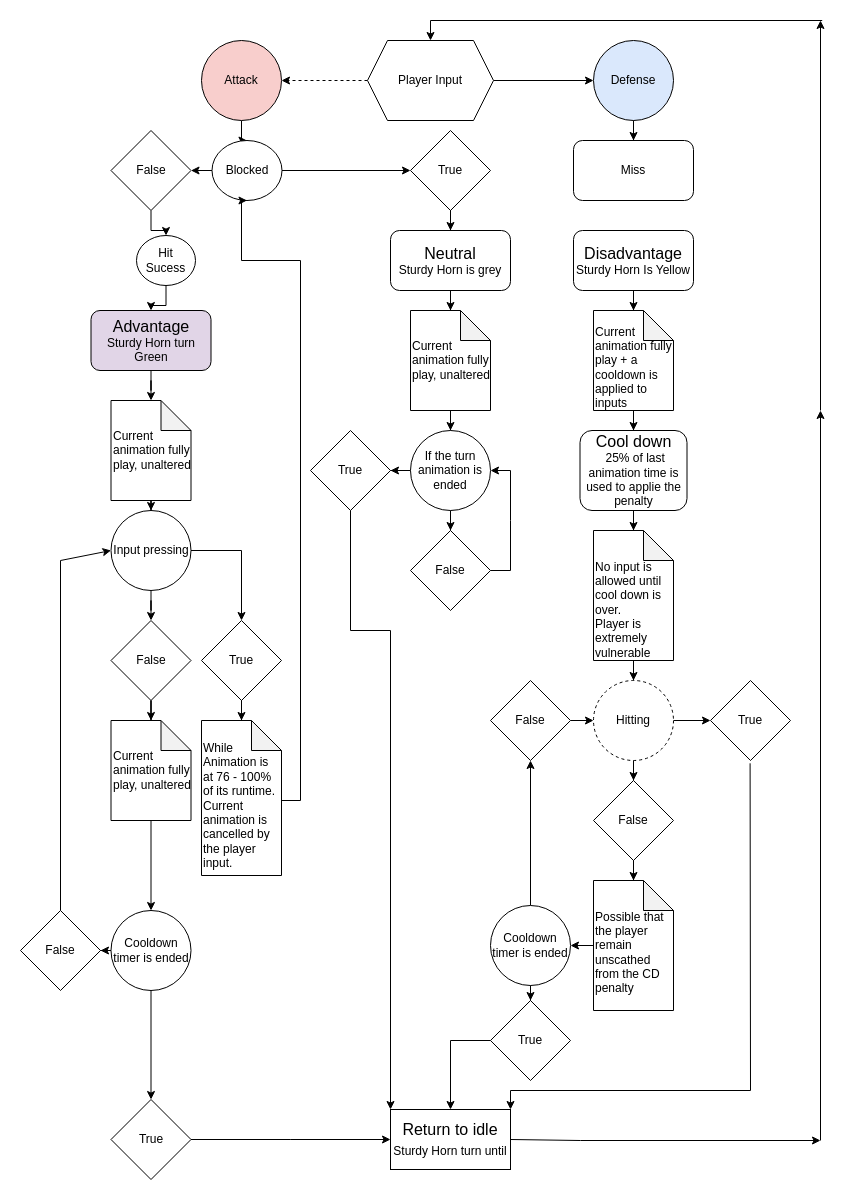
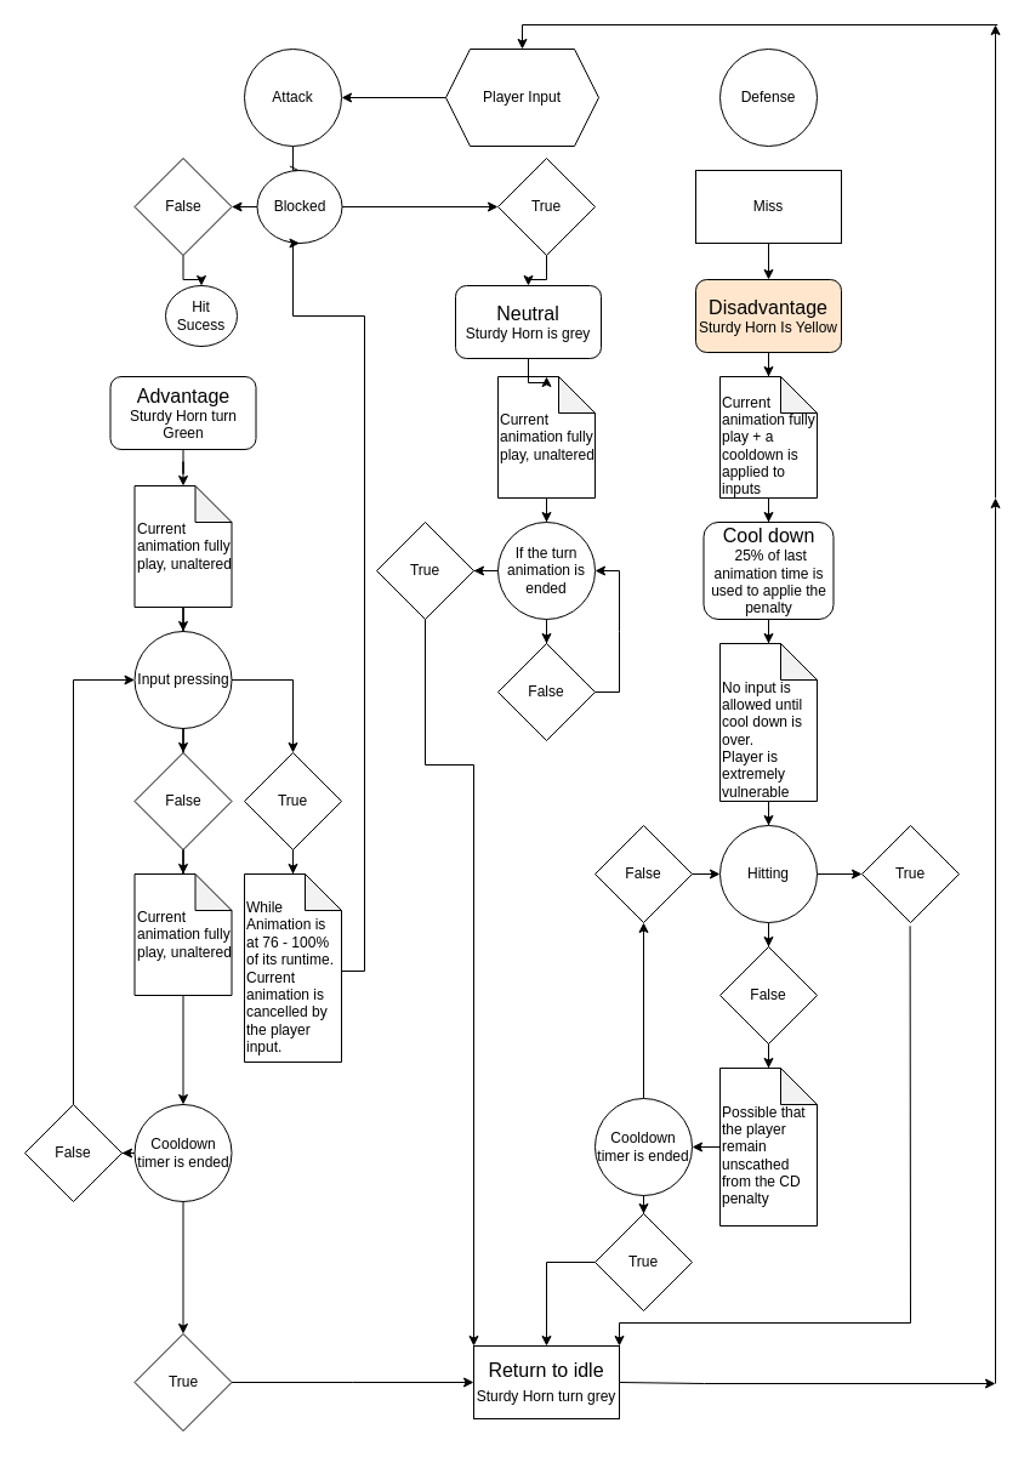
  <mxCell id="0" />
  <mxCell id="1" parent="0" />
- <mxCell id="2" value="" style="edgeStyle=orthogonalEdgeStyle;rounded=0;orthogonalLoop=1;jettySize=auto;html=1;dashed=1;" parent="1" source="4" target="6" edge="1"><mxGeometry relative="1" as="geometry" /></mxCell>
- <mxCell id="3" value="" style="edgeStyle=orthogonalEdgeStyle;rounded=0;orthogonalLoop=1;jettySize=auto;html=1;" parent="1" source="4" target="8" edge="1"><mxGeometry relative="1" as="geometry" /></mxCell>
+ <mxCell id="2" value="" style="edgeStyle=orthogonalEdgeStyle;rounded=0;orthogonalLoop=1;jettySize=auto;html=1;" parent="1" source="4" target="6" edge="1"><mxGeometry relative="1" as="geometry" /></mxCell>
  <mxCell id="4" value="Player Input" style="shape=hexagon;perimeter=hexagonPerimeter2;whiteSpace=wrap;html=1;fixedSize=1;" parent="1" vertex="1"><mxGeometry x="367" y="40" width="126" height="80" as="geometry" /></mxCell>
- <mxCell id="5" value="" style="edgeStyle=orthogonalEdgeStyle;rounded=0;orthogonalLoop=1;jettySize=auto;html=1;" parent="1" source="6" target="29" edge="1"><mxGeometry relative="1" as="geometry" /></mxCell>
- <mxCell id="6" value="Attack" style="ellipse;whiteSpace=wrap;html=1;fillColor=#f8cecc;" parent="1" vertex="1"><mxGeometry x="201" y="40" width="80" height="80" as="geometry" /></mxCell>
- <mxCell id="7" value="" style="edgeStyle=orthogonalEdgeStyle;rounded=0;orthogonalLoop=1;jettySize=auto;html=1;" parent="1" source="8" target="10" edge="1"><mxGeometry relative="1" as="geometry" /></mxCell>
- <mxCell id="8" value="Defense" style="ellipse;whiteSpace=wrap;html=1;fillColor=#dae8fc;" parent="1" vertex="1"><mxGeometry x="593" y="40" width="80" height="80" as="geometry" /></mxCell>
- <mxCell id="10" value="Miss" style="whiteSpace=wrap;html=1;rounded=1;" parent="1" vertex="1"><mxGeometry x="573" y="140" width="120" height="60" as="geometry" /></mxCell>
- <mxCell id="11" value="&lt;font style=&quot;font-size: 16px;&quot;&gt;Disadvantage&lt;/font&gt;&lt;div&gt;Sturdy Horn Is Yellow&lt;/div&gt;" style="rounded=1;whiteSpace=wrap;html=1;" parent="1" vertex="1"><mxGeometry x="573" y="230" width="120" height="60" as="geometry" /></mxCell>
+ <mxCell id="5" value="" style="edgeStyle=orthogonalEdgeStyle;rounded=0;orthogonalLoop=1;jettySize=auto;html=1;endArrow=open;" parent="1" source="6" target="29" edge="1"><mxGeometry relative="1" as="geometry" /></mxCell>
+ <mxCell id="6" value="Attack" style="ellipse;whiteSpace=wrap;html=1;" parent="1" vertex="1"><mxGeometry x="201" y="40" width="80" height="80" as="geometry" /></mxCell>
+ <mxCell id="8" value="Defense" style="ellipse;whiteSpace=wrap;html=1;" parent="1" vertex="1"><mxGeometry x="593" y="40" width="80" height="80" as="geometry" /></mxCell>
+ <mxCell id="9" style="edgeStyle=orthogonalEdgeStyle;rounded=0;orthogonalLoop=1;jettySize=auto;html=1;entryX=0.5;entryY=0;entryDx=0;entryDy=0;" parent="1" source="10" target="11" edge="1"><mxGeometry relative="1" as="geometry" /></mxCell>
+ <mxCell id="10" value="Miss" style="whiteSpace=wrap;html=1;" parent="1" vertex="1"><mxGeometry x="573" y="140" width="120" height="60" as="geometry" /></mxCell>
+ <mxCell id="11" value="&lt;font style=&quot;font-size: 16px;&quot;&gt;Disadvantage&lt;/font&gt;&lt;div&gt;Sturdy Horn Is Yellow&lt;/div&gt;" style="rounded=1;whiteSpace=wrap;html=1;fillColor=#ffe6cc;" parent="1" vertex="1"><mxGeometry x="573" y="230" width="120" height="60" as="geometry" /></mxCell>
  <mxCell id="12" style="edgeStyle=orthogonalEdgeStyle;rounded=0;orthogonalLoop=1;jettySize=auto;html=1;entryX=0.5;entryY=0;entryDx=0;entryDy=0;" parent="1" source="13" target="15" edge="1"><mxGeometry relative="1" as="geometry" /></mxCell>
  <mxCell id="13" value="&lt;div&gt;&lt;br&gt;&lt;/div&gt;Current&amp;nbsp;&lt;div&gt;animation fully play + a cooldown is applied to inputs&lt;/div&gt;" style="shape=note;whiteSpace=wrap;html=1;backgroundOutline=1;darkOpacity=0.05;align=left;" parent="1" vertex="1"><mxGeometry x="593" y="310" width="80" height="100" as="geometry" /></mxCell>
  <mxCell id="14" style="edgeStyle=orthogonalEdgeStyle;rounded=0;orthogonalLoop=1;jettySize=auto;html=1;entryX=0.5;entryY=0;entryDx=0;entryDy=0;entryPerimeter=0;" parent="1" source="11" target="13" edge="1"><mxGeometry relative="1" as="geometry" /></mxCell>
  <mxCell id="15" value="&lt;span style=&quot;font-size: 16px;&quot;&gt;Cool down&lt;/span&gt;&lt;div&gt;&lt;span style=&quot;background-color: initial;&quot;&gt;&lt;font style=&quot;font-size: 12px;&quot;&gt;&amp;nbsp;25% of last animation time is used to applie the penalty&lt;/font&gt;&lt;/span&gt;&lt;/div&gt;" style="rounded=1;whiteSpace=wrap;html=1;" parent="1" vertex="1"><mxGeometry x="579.5" y="430" width="107" height="80" as="geometry" /></mxCell>
  <mxCell id="16" style="edgeStyle=orthogonalEdgeStyle;rounded=0;orthogonalLoop=1;jettySize=auto;html=1;entryX=0.5;entryY=0;entryDx=0;entryDy=0;" parent="1" source="17" target="21" edge="1"><mxGeometry relative="1" as="geometry" /></mxCell>
  <mxCell id="17" value="&lt;div&gt;&lt;br&gt;&lt;/div&gt;&lt;div&gt;&lt;br&gt;&lt;/div&gt;No input is allowed until cool down is over.&lt;div&gt;Player is extremely vulnerable&lt;/div&gt;" style="shape=note;whiteSpace=wrap;html=1;backgroundOutline=1;darkOpacity=0.05;align=left;" parent="1" vertex="1"><mxGeometry x="593" y="530" width="80" height="130" as="geometry" /></mxCell>
  <mxCell id="18" style="edgeStyle=orthogonalEdgeStyle;rounded=0;orthogonalLoop=1;jettySize=auto;html=1;entryX=0.5;entryY=0;entryDx=0;entryDy=0;entryPerimeter=0;" parent="1" source="15" target="17" edge="1"><mxGeometry relative="1" as="geometry" /></mxCell>
  <mxCell id="19" value="" style="edgeStyle=orthogonalEdgeStyle;rounded=0;orthogonalLoop=1;jettySize=auto;html=1;" parent="1" source="21" target="22" edge="1"><mxGeometry relative="1" as="geometry" /></mxCell>
  <mxCell id="20" value="" style="edgeStyle=orthogonalEdgeStyle;rounded=0;orthogonalLoop=1;jettySize=auto;html=1;" parent="1" source="21" target="23" edge="1"><mxGeometry relative="1" as="geometry" /></mxCell>
- <mxCell id="21" value="Hitting" style="ellipse;whiteSpace=wrap;html=1;aspect=fixed;dashed=1;" parent="1" vertex="1"><mxGeometry x="593" y="680" width="80" height="80" as="geometry" /></mxCell>
+ <mxCell id="21" value="Hitting" style="ellipse;whiteSpace=wrap;html=1;aspect=fixed;" parent="1" vertex="1"><mxGeometry x="593" y="680" width="80" height="80" as="geometry" /></mxCell>
  <mxCell id="22" value="True" style="rhombus;whiteSpace=wrap;html=1;" parent="1" vertex="1"><mxGeometry x="710" y="680" width="80" height="80" as="geometry" /></mxCell>
  <mxCell id="23" value="False" style="rhombus;whiteSpace=wrap;html=1;" parent="1" vertex="1"><mxGeometry x="593" y="780" width="80" height="80" as="geometry" /></mxCell>
  <mxCell id="24" value="" style="edgeStyle=orthogonalEdgeStyle;rounded=0;orthogonalLoop=1;jettySize=auto;html=1;" edge="1" parent="1" source="25" target="74"><mxGeometry relative="1" as="geometry" /></mxCell>
  <mxCell id="25" value="&lt;div&gt;&lt;br&gt;&lt;/div&gt;Possible that the player remain unscathed from the CD penalty" style="shape=note;whiteSpace=wrap;html=1;backgroundOutline=1;darkOpacity=0.05;align=left;" parent="1" vertex="1"><mxGeometry x="593" y="880" width="80" height="130" as="geometry" /></mxCell>
  <mxCell id="26" style="edgeStyle=orthogonalEdgeStyle;rounded=0;orthogonalLoop=1;jettySize=auto;html=1;entryX=0.5;entryY=0;entryDx=0;entryDy=0;entryPerimeter=0;" parent="1" source="23" target="25" edge="1"><mxGeometry relative="1" as="geometry" /></mxCell>
  <mxCell id="27" value="" style="edgeStyle=orthogonalEdgeStyle;rounded=0;orthogonalLoop=1;jettySize=auto;html=1;" parent="1" source="29" target="31" edge="1"><mxGeometry relative="1" as="geometry" /></mxCell>
  <mxCell id="28" value="" style="edgeStyle=orthogonalEdgeStyle;rounded=0;orthogonalLoop=1;jettySize=auto;html=1;" parent="1" source="29" target="32" edge="1"><mxGeometry relative="1" as="geometry" /></mxCell>
  <mxCell id="29" value="Blocked" style="ellipse;whiteSpace=wrap;html=1;" parent="1" vertex="1"><mxGeometry x="211.5" y="140" width="70" height="60" as="geometry" /></mxCell>
  <mxCell id="30" value="" style="edgeStyle=orthogonalEdgeStyle;rounded=0;orthogonalLoop=1;jettySize=auto;html=1;" parent="1" source="31" target="38" edge="1"><mxGeometry relative="1" as="geometry" /></mxCell>
  <mxCell id="31" value="False" style="rhombus;whiteSpace=wrap;html=1;" parent="1" vertex="1"><mxGeometry x="110.5" y="130" width="80" height="80" as="geometry" /></mxCell>
  <mxCell id="32" value="True" style="rhombus;whiteSpace=wrap;html=1;" parent="1" vertex="1"><mxGeometry x="410" y="130" width="80" height="80" as="geometry" /></mxCell>
- <mxCell id="33" value="&lt;font style=&quot;font-size: 16px;&quot;&gt;Neutral&lt;/font&gt;&lt;div&gt;Sturdy Horn is grey&lt;/div&gt;" style="rounded=1;whiteSpace=wrap;html=1;" parent="1" vertex="1"><mxGeometry x="390" y="230" width="120" height="60" as="geometry" /></mxCell>
+ <mxCell id="33" value="&lt;font style=&quot;font-size: 16px;&quot;&gt;Neutral&lt;/font&gt;&lt;div&gt;Sturdy Horn is grey&lt;/div&gt;" style="rounded=1;whiteSpace=wrap;html=1;" parent="1" vertex="1"><mxGeometry x="375" y="235" width="120" height="60" as="geometry" /></mxCell>
  <mxCell id="34" style="edgeStyle=orthogonalEdgeStyle;rounded=0;orthogonalLoop=1;jettySize=auto;html=1;entryX=0.5;entryY=0;entryDx=0;entryDy=0;" edge="1" parent="1" source="35" target="68"><mxGeometry relative="1" as="geometry" /></mxCell>
  <mxCell id="35" value="Current animation fully play, unaltered" style="shape=note;whiteSpace=wrap;html=1;backgroundOutline=1;darkOpacity=0.05;align=left;" parent="1" vertex="1"><mxGeometry x="410" y="310" width="80" height="100" as="geometry" /></mxCell>
  <mxCell id="36" style="edgeStyle=orthogonalEdgeStyle;rounded=0;orthogonalLoop=1;jettySize=auto;html=1;entryX=0.5;entryY=0;entryDx=0;entryDy=0;entryPerimeter=0;" parent="1" source="33" target="35" edge="1"><mxGeometry relative="1" as="geometry" /></mxCell>
- <mxCell id="37" style="edgeStyle=orthogonalEdgeStyle;rounded=0;orthogonalLoop=1;jettySize=auto;html=1;entryX=0.5;entryY=0;entryDx=0;entryDy=0;" parent="1" source="38" target="39" edge="1"><mxGeometry relative="1" as="geometry" /></mxCell>
  <mxCell id="38" value="Hit Sucess" style="ellipse;whiteSpace=wrap;html=1;" parent="1" vertex="1"><mxGeometry x="136" y="235" width="59" height="50" as="geometry" /></mxCell>
- <mxCell id="39" value="&lt;font style=&quot;font-size: 16px;&quot;&gt;Advantage&lt;/font&gt;&lt;div&gt;Sturdy Horn turn Green&lt;/div&gt;" style="rounded=1;whiteSpace=wrap;html=1;fillColor=#e1d5e7;" parent="1" vertex="1"><mxGeometry x="90.5" y="310" width="120" height="60" as="geometry" /></mxCell>
+ <mxCell id="39" value="&lt;font style=&quot;font-size: 16px;&quot;&gt;Advantage&lt;/font&gt;&lt;div&gt;Sturdy Horn turn Green&lt;/div&gt;" style="rounded=1;whiteSpace=wrap;html=1;" parent="1" vertex="1"><mxGeometry x="90.5" y="310" width="120" height="60" as="geometry" /></mxCell>
  <mxCell id="40" value="" style="edgeStyle=orthogonalEdgeStyle;rounded=0;orthogonalLoop=1;jettySize=auto;html=1;" parent="1" source="41" target="45" edge="1"><mxGeometry relative="1" as="geometry" /></mxCell>
  <mxCell id="41" value="Current animation fully play, unaltered" style="shape=note;whiteSpace=wrap;html=1;backgroundOutline=1;darkOpacity=0.05;align=left;" parent="1" vertex="1"><mxGeometry x="110.5" y="400" width="80" height="100" as="geometry" /></mxCell>
  <mxCell id="42" style="edgeStyle=orthogonalEdgeStyle;rounded=0;orthogonalLoop=1;jettySize=auto;html=1;entryX=0.5;entryY=0;entryDx=0;entryDy=0;entryPerimeter=0;" parent="1" source="39" target="41" edge="1"><mxGeometry relative="1" as="geometry" /></mxCell>
  <mxCell id="43" value="" style="edgeStyle=orthogonalEdgeStyle;rounded=0;orthogonalLoop=1;jettySize=auto;html=1;" parent="1" source="45" target="46" edge="1"><mxGeometry relative="1" as="geometry" /></mxCell>
  <mxCell id="44" value="" style="edgeStyle=orthogonalEdgeStyle;rounded=0;orthogonalLoop=1;jettySize=auto;html=1;" parent="1" source="45" target="50" edge="1"><mxGeometry relative="1" as="geometry" /></mxCell>
- <mxCell id="45" value="Input pressing" style="ellipse;whiteSpace=wrap;html=1;" parent="1" vertex="1"><mxGeometry x="110.5" y="510" width="80" height="80" as="geometry" /></mxCell>
+ <mxCell id="45" value="Input pressing" style="ellipse;whiteSpace=wrap;html=1;" parent="1" vertex="1"><mxGeometry x="110.5" y="520" width="80" height="80" as="geometry" /></mxCell>
  <mxCell id="46" value="True" style="rhombus;whiteSpace=wrap;html=1;" parent="1" vertex="1"><mxGeometry x="201" y="620" width="80" height="80" as="geometry" /></mxCell>
  <mxCell id="47" style="edgeStyle=orthogonalEdgeStyle;rounded=0;orthogonalLoop=1;jettySize=auto;html=1;entryX=0.5;entryY=1;entryDx=0;entryDy=0;" parent="1" source="48" target="29" edge="1"><mxGeometry relative="1" as="geometry"><mxPoint x="300" y="470" as="targetPoint" /><Array as="points"><mxPoint x="300" y="800" /><mxPoint x="300" y="260" /><mxPoint x="241" y="260" /></Array></mxGeometry></mxCell>
  <mxCell id="48" value="&lt;div&gt;&lt;br&gt;&lt;/div&gt;While Animation is at 76 - 100% of its runtime. Current animation is cancelled by the player input." style="shape=note;whiteSpace=wrap;html=1;backgroundOutline=1;darkOpacity=0.05;align=left;" parent="1" vertex="1"><mxGeometry x="201" y="720" width="80" height="155" as="geometry" /></mxCell>
  <mxCell id="49" style="edgeStyle=orthogonalEdgeStyle;rounded=0;orthogonalLoop=1;jettySize=auto;html=1;entryX=0.5;entryY=0;entryDx=0;entryDy=0;entryPerimeter=0;" parent="1" source="46" target="48" edge="1"><mxGeometry relative="1" as="geometry" /></mxCell>
  <mxCell id="50" value="False" style="rhombus;whiteSpace=wrap;html=1;" parent="1" vertex="1"><mxGeometry x="110.5" y="620" width="80" height="80" as="geometry" /></mxCell>
  <mxCell id="51" style="edgeStyle=orthogonalEdgeStyle;rounded=0;orthogonalLoop=1;jettySize=auto;html=1;entryX=0.5;entryY=0;entryDx=0;entryDy=0;entryPerimeter=0;" parent="1" source="50" target="53" edge="1"><mxGeometry relative="1" as="geometry"><mxPoint x="81" y="910" as="targetPoint" /></mxGeometry></mxCell>
  <mxCell id="52" value="" style="edgeStyle=orthogonalEdgeStyle;rounded=0;orthogonalLoop=1;jettySize=auto;html=1;" edge="1" parent="1" source="53" target="61"><mxGeometry relative="1" as="geometry" /></mxCell>
  <mxCell id="53" value="Current animation fully play, unaltered" style="shape=note;whiteSpace=wrap;html=1;backgroundOutline=1;darkOpacity=0.05;align=left;" parent="1" vertex="1"><mxGeometry x="110.5" y="720" width="80" height="100" as="geometry" /></mxCell>
  <mxCell id="54" style="edgeStyle=orthogonalEdgeStyle;rounded=0;orthogonalLoop=1;jettySize=auto;html=1;entryX=0.5;entryY=0;entryDx=0;entryDy=0;" parent="1" source="32" target="33" edge="1"><mxGeometry relative="1" as="geometry" /></mxCell>
  <mxCell id="55" value="" style="endArrow=classic;html=1;rounded=0;exitX=1;exitY=0.5;exitDx=0;exitDy=0;" parent="1" edge="1"><mxGeometry width="50" height="50" relative="1" as="geometry"><mxPoint x="510" y="1139" as="sourcePoint" /><mxPoint x="820" y="1140" as="targetPoint" /><Array as="points"><mxPoint x="580" y="1140" /></Array></mxGeometry></mxCell>
  <mxCell id="56" value="" style="endArrow=classic;html=1;rounded=0;" parent="1" edge="1"><mxGeometry width="50" height="50" relative="1" as="geometry"><mxPoint x="820" y="1140" as="sourcePoint" /><mxPoint x="820" y="410" as="targetPoint" /></mxGeometry></mxCell>
  <mxCell id="57" value="" style="endArrow=classic;html=1;rounded=0;" parent="1" edge="1"><mxGeometry width="50" height="50" relative="1" as="geometry"><mxPoint x="820" y="410" as="sourcePoint" /><mxPoint x="820" y="20" as="targetPoint" /></mxGeometry></mxCell>
  <mxCell id="58" value="" style="endArrow=classic;html=1;rounded=0;entryX=0.5;entryY=0;entryDx=0;entryDy=0;" parent="1" target="4" edge="1"><mxGeometry width="50" height="50" relative="1" as="geometry"><mxPoint x="821.71" y="20" as="sourcePoint" /><mxPoint x="429.996" y="20" as="targetPoint" /><Array as="points"><mxPoint x="430" y="20" /></Array></mxGeometry></mxCell>
  <mxCell id="59" value="" style="edgeStyle=orthogonalEdgeStyle;rounded=0;orthogonalLoop=1;jettySize=auto;html=1;" edge="1" parent="1" source="61" target="62"><mxGeometry relative="1" as="geometry" /></mxCell>
  <mxCell id="60" value="" style="edgeStyle=orthogonalEdgeStyle;rounded=0;orthogonalLoop=1;jettySize=auto;html=1;" edge="1" parent="1" source="61" target="65"><mxGeometry relative="1" as="geometry" /></mxCell>
  <mxCell id="61" value="Cooldown timer is ended" style="ellipse;whiteSpace=wrap;html=1;align=center;" vertex="1" parent="1"><mxGeometry x="110.5" y="910" width="80" height="80" as="geometry" /></mxCell>
  <mxCell id="62" value="False" style="rhombus;whiteSpace=wrap;html=1;" vertex="1" parent="1"><mxGeometry x="20" y="910" width="80" height="80" as="geometry" /></mxCell>
  <mxCell id="63" value="" style="endArrow=classic;html=1;rounded=0;exitX=0.5;exitY=0;exitDx=0;exitDy=0;entryX=0;entryY=0.5;entryDx=0;entryDy=0;" edge="1" parent="1" source="62" target="45"><mxGeometry width="50" height="50" relative="1" as="geometry"><mxPoint x="70" y="790" as="sourcePoint" /><mxPoint x="60" y="560" as="targetPoint" /><Array as="points"><mxPoint x="60" y="560" /></Array></mxGeometry></mxCell>
  <mxCell id="64" style="edgeStyle=orthogonalEdgeStyle;rounded=0;orthogonalLoop=1;jettySize=auto;html=1;entryX=0;entryY=0.5;entryDx=0;entryDy=0;" edge="1" parent="1" source="65"><mxGeometry relative="1" as="geometry"><mxPoint x="390" y="1139" as="targetPoint" /></mxGeometry></mxCell>
  <mxCell id="65" value="True" style="rhombus;whiteSpace=wrap;html=1;" vertex="1" parent="1"><mxGeometry x="110.5" y="1099" width="80" height="80" as="geometry" /></mxCell>
  <mxCell id="66" value="" style="edgeStyle=orthogonalEdgeStyle;rounded=0;orthogonalLoop=1;jettySize=auto;html=1;" edge="1" parent="1" source="68" target="69"><mxGeometry relative="1" as="geometry" /></mxCell>
  <mxCell id="67" value="" style="edgeStyle=orthogonalEdgeStyle;rounded=0;orthogonalLoop=1;jettySize=auto;html=1;" edge="1" parent="1" source="68" target="71"><mxGeometry relative="1" as="geometry" /></mxCell>
  <mxCell id="68" value="If the turn animation is ended" style="ellipse;whiteSpace=wrap;html=1;aspect=fixed;" vertex="1" parent="1"><mxGeometry x="410" y="430" width="80" height="80" as="geometry" /></mxCell>
  <mxCell id="69" value="False" style="rhombus;whiteSpace=wrap;html=1;" vertex="1" parent="1"><mxGeometry x="410" y="530" width="80" height="80" as="geometry" /></mxCell>
  <mxCell id="70" value="" style="endArrow=classic;html=1;rounded=0;exitX=1;exitY=0.5;exitDx=0;exitDy=0;entryX=1;entryY=0.5;entryDx=0;entryDy=0;" edge="1" parent="1" source="69" target="68"><mxGeometry width="50" height="50" relative="1" as="geometry"><mxPoint x="360" y="520" as="sourcePoint" /><mxPoint x="410" y="470" as="targetPoint" /><Array as="points"><mxPoint x="490" y="570" /><mxPoint x="510" y="570" /><mxPoint x="510" y="520" /><mxPoint x="510" y="470" /><mxPoint x="490" y="470" /></Array></mxGeometry></mxCell>
  <mxCell id="71" value="True" style="rhombus;whiteSpace=wrap;html=1;" vertex="1" parent="1"><mxGeometry x="310" y="430" width="80" height="80" as="geometry" /></mxCell>
  <mxCell id="72" style="edgeStyle=orthogonalEdgeStyle;rounded=0;orthogonalLoop=1;jettySize=auto;html=1;entryX=0.5;entryY=0;entryDx=0;entryDy=0;" edge="1" parent="1" source="74" target="75"><mxGeometry relative="1" as="geometry" /></mxCell>
  <mxCell id="73" value="" style="edgeStyle=orthogonalEdgeStyle;rounded=0;orthogonalLoop=1;jettySize=auto;html=1;" edge="1" parent="1" source="74" target="77"><mxGeometry relative="1" as="geometry" /></mxCell>
  <mxCell id="74" value="Cooldown timer is ended" style="ellipse;whiteSpace=wrap;html=1;align=center;" vertex="1" parent="1"><mxGeometry x="490" y="905" width="80" height="80" as="geometry" /></mxCell>
  <mxCell id="75" value="True" style="rhombus;whiteSpace=wrap;html=1;" vertex="1" parent="1"><mxGeometry x="490" y="1000" width="80" height="80" as="geometry" /></mxCell>
  <mxCell id="76" style="edgeStyle=orthogonalEdgeStyle;rounded=0;orthogonalLoop=1;jettySize=auto;html=1;entryX=0;entryY=0.5;entryDx=0;entryDy=0;" edge="1" parent="1" source="77" target="21"><mxGeometry relative="1" as="geometry" /></mxCell>
  <mxCell id="77" value="False" style="rhombus;whiteSpace=wrap;html=1;" vertex="1" parent="1"><mxGeometry x="490" y="680" width="80" height="80" as="geometry" /></mxCell>
  <mxCell id="78" value="" style="endArrow=classic;html=1;rounded=0;exitX=0.495;exitY=1.035;exitDx=0;exitDy=0;exitPerimeter=0;entryX=1;entryY=0;entryDx=0;entryDy=0;" edge="1" parent="1" source="22" target="80"><mxGeometry width="50" height="50" relative="1" as="geometry"><mxPoint x="830" y="940" as="sourcePoint" /><mxPoint x="450" y="1090" as="targetPoint" /><Array as="points"><mxPoint x="750" y="1090" /><mxPoint x="510" y="1090" /></Array></mxGeometry></mxCell>
  <mxCell id="79" value="" style="endArrow=classic;html=1;rounded=0;exitX=0.5;exitY=1;exitDx=0;exitDy=0;entryX=0;entryY=0;entryDx=0;entryDy=0;" edge="1" parent="1" source="71" target="80"><mxGeometry width="50" height="50" relative="1" as="geometry"><mxPoint x="420" y="640" as="sourcePoint" /><mxPoint x="390" y="1109" as="targetPoint" /><Array as="points"><mxPoint x="350" y="630" /><mxPoint x="390" y="630" /></Array></mxGeometry></mxCell>
- <mxCell id="80" value="&lt;font style=&quot;font-size: 16px;&quot;&gt;Return to idle&lt;/font&gt;&lt;div&gt;&lt;font style=&quot;font-size: 16px;&quot;&gt;&lt;span style=&quot;font-size: 12px;&quot;&gt;Sturdy Horn turn until&lt;/span&gt;&lt;/font&gt;&lt;/div&gt;" style="rounded=0;whiteSpace=wrap;html=1;" vertex="1" parent="1"><mxGeometry x="390" y="1109" width="120" height="60" as="geometry" /></mxCell>
+ <mxCell id="80" value="&lt;font style=&quot;font-size: 16px;&quot;&gt;Return to idle&lt;/font&gt;&lt;div&gt;&lt;font style=&quot;font-size: 16px;&quot;&gt;&lt;span style=&quot;font-size: 12px;&quot;&gt;Sturdy Horn turn grey&lt;/span&gt;&lt;/font&gt;&lt;/div&gt;" style="rounded=0;whiteSpace=wrap;html=1;" vertex="1" parent="1"><mxGeometry x="390" y="1109" width="120" height="60" as="geometry" /></mxCell>
  <mxCell id="81" value="" style="endArrow=classic;html=1;rounded=0;exitX=0;exitY=0.5;exitDx=0;exitDy=0;entryX=0.5;entryY=0;entryDx=0;entryDy=0;" edge="1" parent="1" source="75" target="80"><mxGeometry width="50" height="50" relative="1" as="geometry"><mxPoint x="440" y="1120" as="sourcePoint" /><mxPoint x="490" y="1070" as="targetPoint" /><Array as="points"><mxPoint x="450" y="1040" /></Array></mxGeometry></mxCell>
